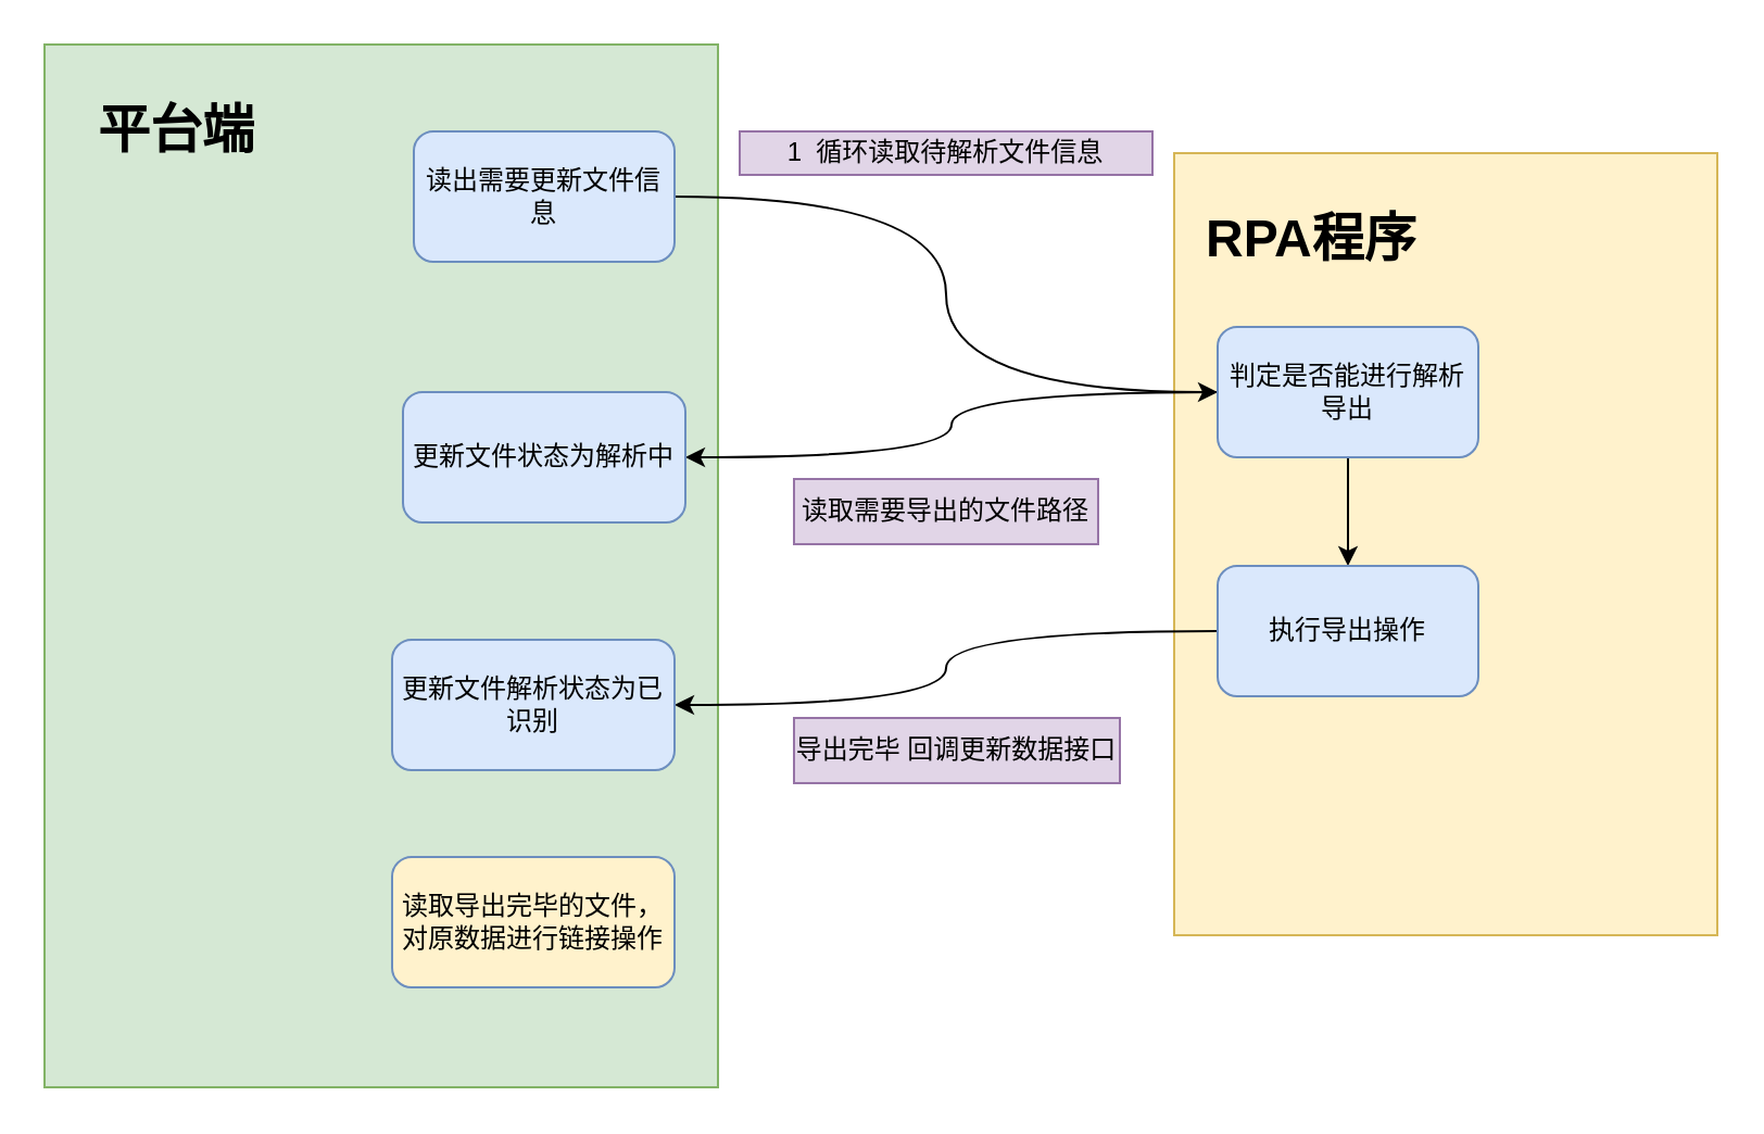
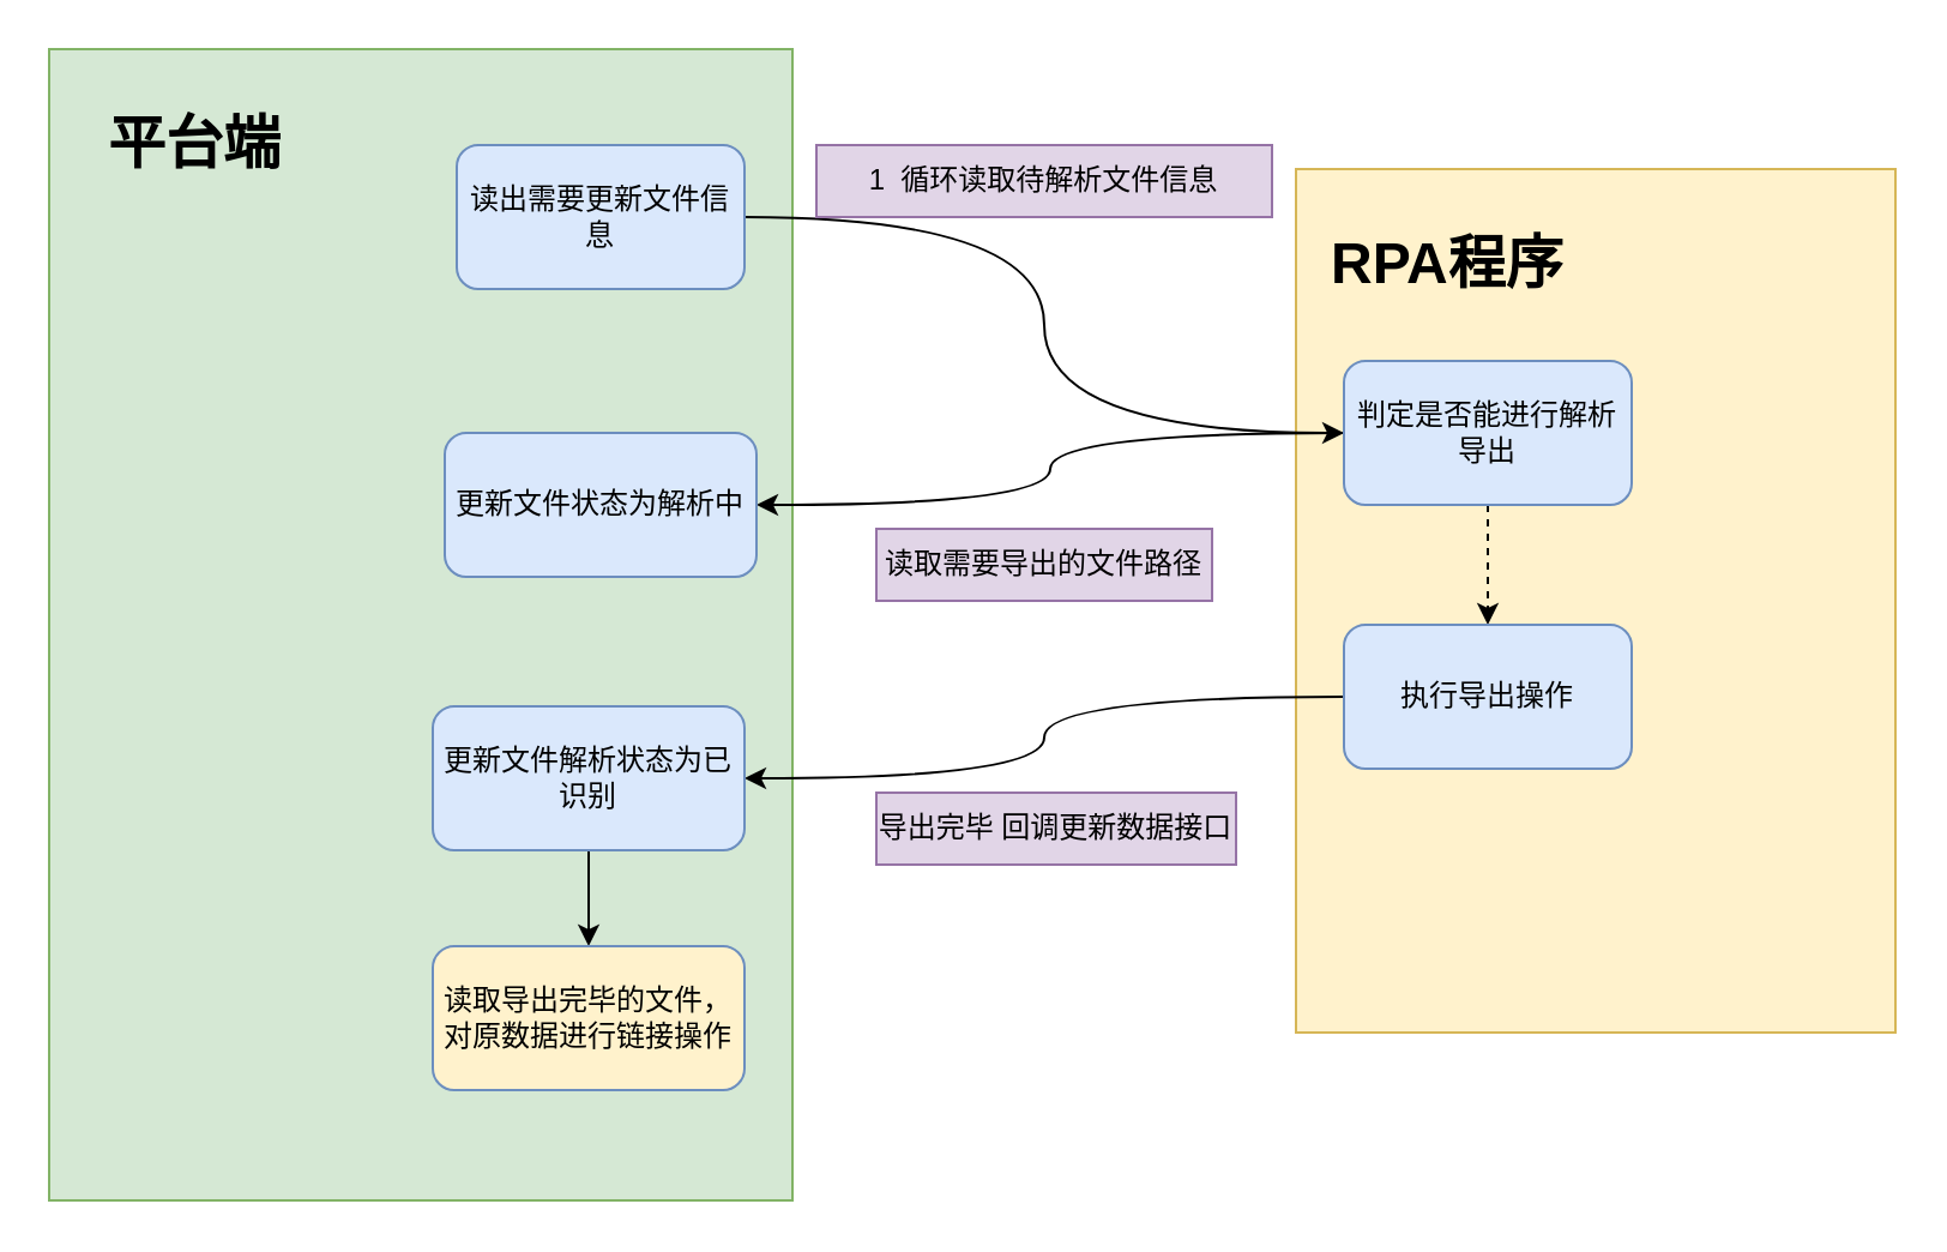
  <mxCell id="0" />
  <mxCell id="1" parent="0" />
  <mxCell id="2" value="" style="rounded=0;whiteSpace=wrap;html=1;fillColor=#d5e8d4;strokeColor=#82b366;" vertex="1" parent="1"><mxGeometry x="20" y="20" width="310" height="480" as="geometry" /></mxCell>
  <mxCell id="3" value="" style="rounded=0;whiteSpace=wrap;html=1;fillColor=#fff2cc;strokeColor=#d6b656;" vertex="1" parent="1"><mxGeometry x="540" y="70" width="250" height="360" as="geometry" /></mxCell>
  <mxCell id="4" style="edgeStyle=orthogonalEdgeStyle;orthogonalLoop=1;jettySize=auto;html=1;entryX=1;entryY=0.5;entryDx=0;entryDy=0;curved=1;exitX=0;exitY=0.5;exitDx=0;exitDy=0;" edge="1" parent="1" source="18" target="8"><mxGeometry relative="1" as="geometry"><mxPoint x="490" y="330" as="sourcePoint" /></mxGeometry></mxCell>
  <mxCell id="5" style="edgeStyle=orthogonalEdgeStyle;orthogonalLoop=1;jettySize=auto;html=1;entryX=0;entryY=0.5;entryDx=0;entryDy=0;curved=1;exitX=1;exitY=0.5;exitDx=0;exitDy=0;" edge="1" parent="1" source="6" target="16"><mxGeometry relative="1" as="geometry"><mxPoint x="290" y="70" as="sourcePoint" /><mxPoint x="510" y="230" as="targetPoint" /></mxGeometry></mxCell>
  <mxCell id="6" value="读出需要更新文件信息" style="rounded=1;whiteSpace=wrap;html=1;fillColor=#dae8fc;strokeColor=#6c8ebf;" vertex="1" parent="1"><mxGeometry x="190" y="60" width="120" height="60" as="geometry" /></mxCell>
+ <mxCell id="7" style="edgeStyle=orthogonalEdgeStyle;rounded=0;orthogonalLoop=1;jettySize=auto;html=1;entryX=0.5;entryY=0;entryDx=0;entryDy=0;" edge="1" parent="1" source="8" target="12"><mxGeometry relative="1" as="geometry" /></mxCell>
  <mxCell id="8" value="更新文件解析状态为已识别" style="rounded=1;whiteSpace=wrap;html=1;fillColor=#dae8fc;strokeColor=#6c8ebf;" vertex="1" parent="1"><mxGeometry x="180" y="294" width="130" height="60" as="geometry" /></mxCell>
- <mxCell id="9" value="1&amp;nbsp; 循环读取待解析文件信息" style="rounded=0;whiteSpace=wrap;html=1;fillColor=#e1d5e7;strokeColor=#9673a6;" vertex="1" parent="1"><mxGeometry x="340" y="60" width="190" height="20" as="geometry" /></mxCell>
+ <mxCell id="9" value="1&amp;nbsp; 循环读取待解析文件信息" style="rounded=0;whiteSpace=wrap;html=1;fillColor=#e1d5e7;strokeColor=#9673a6;" vertex="1" parent="1"><mxGeometry x="340" y="60" width="190" height="30" as="geometry" /></mxCell>
  <mxCell id="10" value="&lt;h1&gt;平台端&lt;/h1&gt;" style="text;html=1;strokeColor=none;fillColor=none;spacing=5;spacingTop=-20;whiteSpace=wrap;overflow=hidden;rounded=0;" vertex="1" parent="1"><mxGeometry x="40" y="40" width="190" height="120" as="geometry" /></mxCell>
  <mxCell id="11" value="导出完毕 回调更新数据接口" style="rounded=0;whiteSpace=wrap;html=1;fillColor=#e1d5e7;strokeColor=#9673a6;" vertex="1" parent="1"><mxGeometry x="365" y="330" width="150" height="30" as="geometry" /></mxCell>
  <mxCell id="12" value="读取导出完毕的文件，对原数据进行链接操作" style="rounded=1;whiteSpace=wrap;html=1;fillColor=#fff2cc;strokeColor=#6c8ebf;" vertex="1" parent="1"><mxGeometry x="180" y="394" width="130" height="60" as="geometry" /></mxCell>
  <mxCell id="13" value="&lt;h1&gt;RPA程序&lt;/h1&gt;" style="text;html=1;strokeColor=none;fillColor=none;spacing=5;spacingTop=-20;whiteSpace=wrap;overflow=hidden;rounded=0;" vertex="1" parent="1"><mxGeometry x="550" y="90" width="190" height="120" as="geometry" /></mxCell>
  <mxCell id="14" style="edgeStyle=orthogonalEdgeStyle;orthogonalLoop=1;jettySize=auto;html=1;entryX=1;entryY=0.5;entryDx=0;entryDy=0;curved=1;" edge="1" parent="1" source="16" target="17"><mxGeometry relative="1" as="geometry" /></mxCell>
- <mxCell id="15" style="edgeStyle=orthogonalEdgeStyle;rounded=0;orthogonalLoop=1;jettySize=auto;html=1;entryX=0.5;entryY=0;entryDx=0;entryDy=0;" edge="1" parent="1" source="16" target="18"><mxGeometry relative="1" as="geometry" /></mxCell>
+ <mxCell id="15" style="edgeStyle=orthogonalEdgeStyle;rounded=0;orthogonalLoop=1;jettySize=auto;html=1;entryX=0.5;entryY=0;entryDx=0;entryDy=0;dashed=1;" edge="1" parent="1" source="16" target="18"><mxGeometry relative="1" as="geometry" /></mxCell>
  <mxCell id="16" value="判定是否能进行解析导出" style="rounded=1;whiteSpace=wrap;html=1;fillColor=#dae8fc;strokeColor=#6c8ebf;" vertex="1" parent="1"><mxGeometry x="560" y="150" width="120" height="60" as="geometry" /></mxCell>
  <mxCell id="17" value="更新文件状态为解析中" style="rounded=1;whiteSpace=wrap;html=1;fillColor=#dae8fc;strokeColor=#6c8ebf;" vertex="1" parent="1"><mxGeometry x="185" y="180" width="130" height="60" as="geometry" /></mxCell>
  <mxCell id="18" value="执行导出操作" style="rounded=1;whiteSpace=wrap;html=1;fillColor=#dae8fc;strokeColor=#6c8ebf;" vertex="1" parent="1"><mxGeometry x="560" y="260" width="120" height="60" as="geometry" /></mxCell>
  <mxCell id="19" value="读取需要导出的文件路径" style="rounded=0;whiteSpace=wrap;html=1;fillColor=#e1d5e7;strokeColor=#9673a6;" vertex="1" parent="1"><mxGeometry x="365" y="220" width="140" height="30" as="geometry" /></mxCell>
